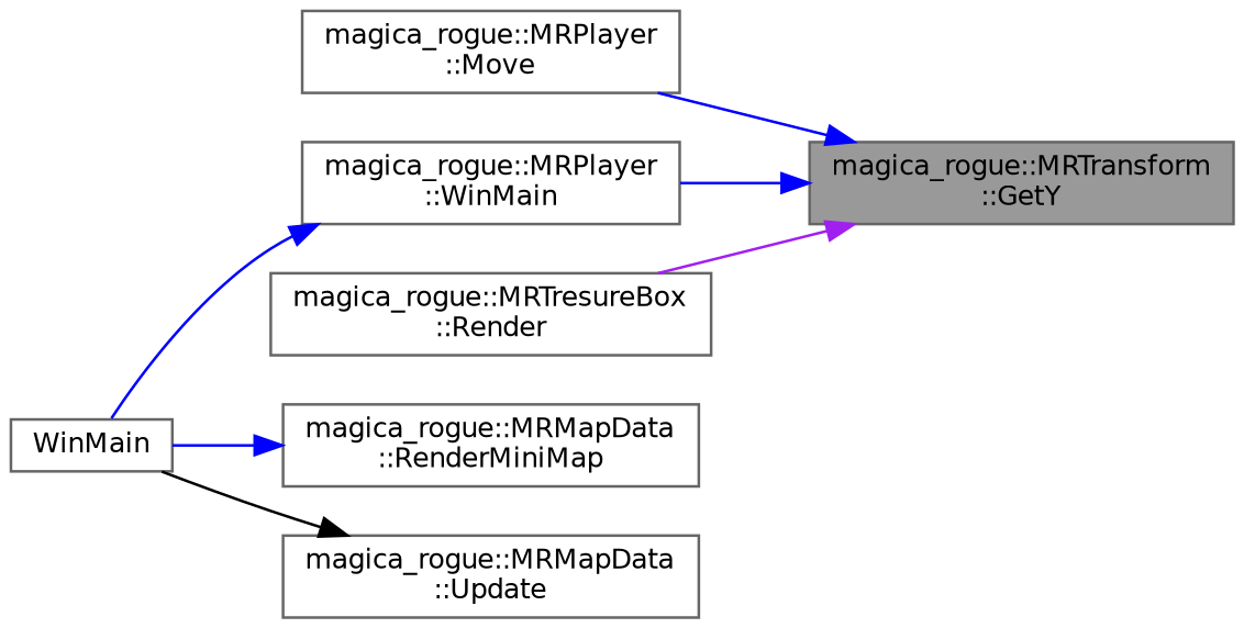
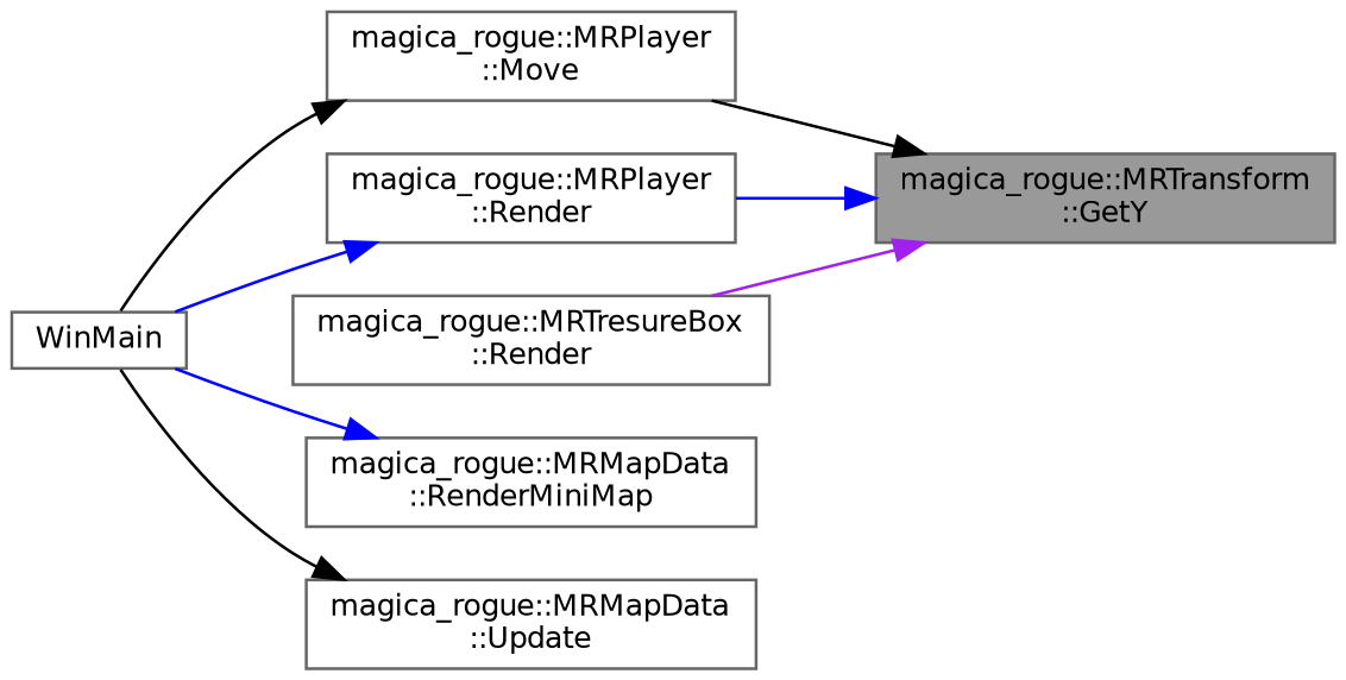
  digraph {
    rankdir=RL
    node [color=grey40 fillcolor=white fontname=Helvetica fontsize=10 shape=box style=filled]
    edge [color=blue dir=back fontname=Helvetica fontsize=10 labelfontname=Helvetica labelfontsize=10 style=solid]
    n1 [color=gray40 fillcolor=grey60 fontcolor=black height=0.2 label="magica_rogue::MRTransform\l::GetY" width=0.4]
    n2 [height=0.2 label="magica_rogue::MRPlayer\l::Move" width=0.4]
-   n3 [height=0.2 label="magica_rogue::MRPlayer\l::WinMain" width=0.4]
+   n3 [height=0.2 label="magica_rogue::MRPlayer\l::Render" width=0.4]
    n4 [height=0.2 label="magica_rogue::MRTresureBox\l::Render" width=0.4]
    n5 [height=0.2 label=WinMain width=0.4]
    n6 [height=0.2 label="magica_rogue::MRMapData\l::RenderMiniMap" width=0.4]
    n7 [height=0.2 label="magica_rogue::MRMapData\l::Update" width=0.4]
-   n1 -> n2
+   n1 -> n2 [color=black]
    n1 -> n3
    n1 -> n4 [color=purple]
+   n2 -> n5 [color=black]
    n3 -> n5
    n6 -> n5
    n7 -> n5 [color=black]
  }
